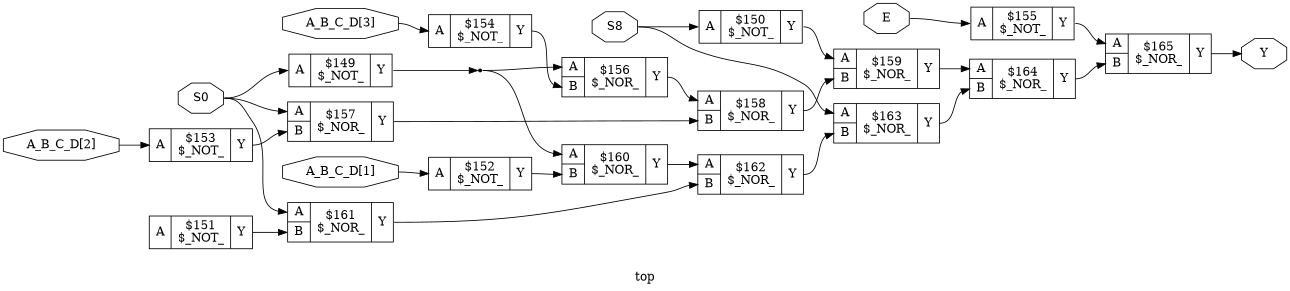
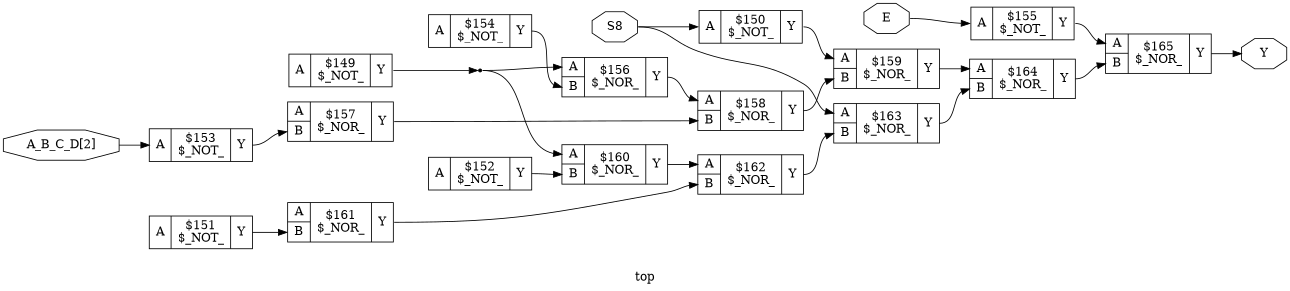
  digraph {
    label=top
    rankdir=LR
    remincross=true
    node [shape=record]
    edge [color=black fontcolor=black headport="p25:w" tailport="p24:e"]
    c28 [label="{{<p25> A}|$151\n$_NOT_|{<p24> Y}}"]
    c39 [label="{{<p25> A|<p33> B}|$161\n$_NOR_|{<p24> Y}}"]
-   n18 [color=black fontcolor=black label="A_B_C_D[1]" shape=octagon]
    c29 [label="{{<p25> A}|$152\n$_NOT_|{<p24> Y}}"]
    c38 [label="{{<p25> A|<p33> B}|$160\n$_NOR_|{<p24> Y}}"]
    n19 [color=black fontcolor=black label="A_B_C_D[2]" shape=octagon]
    c30 [label="{{<p25> A}|$153\n$_NOT_|{<p24> Y}}"]
    c35 [label="{{<p25> A|<p33> B}|$157\n$_NOR_|{<p24> Y}}"]
-   n20 [color=black fontcolor=black label="A_B_C_D[3]" shape=octagon]
    c31 [label="{{<p25> A}|$154\n$_NOT_|{<p24> Y}}"]
    c34 [label="{{<p25> A|<p33> B}|$156\n$_NOR_|{<p24> Y}}"]
    n21 [color=black fontcolor=black label=E shape=octagon]
    c32 [label="{{<p25> A}|$155\n$_NOT_|{<p24> Y}}"]
    c43 [label="{{<p25> A|<p33> B}|$165\n$_NOR_|{<p24> Y}}"]
-   n22 [color=black fontcolor=black label=S0 shape=octagon]
    c26 [label="{{<p25> A}|$149\n$_NOT_|{<p24> Y}}"]
    n16 [shape=point]
    c36 [label="{{<p25> A|<p33> B}|$158\n$_NOR_|{<p24> Y}}"]
    c40 [label="{{<p25> A|<p33> B}|$162\n$_NOR_|{<p24> Y}}"]
    n23 [color=black fontcolor=black label=S8 shape=octagon]
    c27 [label="{{<p25> A}|$150\n$_NOT_|{<p24> Y}}"]
    c41 [label="{{<p25> A|<p33> B}|$163\n$_NOR_|{<p24> Y}}"]
    c37 [label="{{<p25> A|<p33> B}|$159\n$_NOR_|{<p24> Y}}"]
    c42 [label="{{<p25> A|<p33> B}|$164\n$_NOR_|{<p24> Y}}"]
    n24 [color=black fontcolor=black label=Y shape=octagon]
    c28 -> c39 [headport="p33:w"]
    c39 -> c40 [headport="p33:w"]
-   n18 -> c29 [tailport=e]
    c29 -> c38 [headport="p33:w"]
    c38 -> c40
    n19 -> c30 [tailport=e]
    c30 -> c35 [headport="p33:w"]
    c35 -> c36 [headport="p33:w"]
-   n20 -> c31 [tailport=e]
    c31 -> c34 [headport="p33:w"]
    c34 -> c36
    n21 -> c32 [tailport=e]
    c32 -> c43
    c43 -> n24 [headport=w]
-   n22 -> c39 [tailport=e]
-   n22 -> c35 [tailport=e]
-   n22 -> c26 [tailport=e]
    c26 -> n16 [headport=w]
    n16 -> c38 [tailport=e]
    n16 -> c34 [tailport=e]
    c36 -> c37 [headport="p33:w"]
    c40 -> c41 [headport="p33:w"]
    n23 -> c27 [tailport=e]
    n23 -> c41 [tailport=e]
    c27 -> c37
    c41 -> c42 [headport="p33:w"]
    c37 -> c42
    c42 -> c43 [headport="p33:w"]
  }
